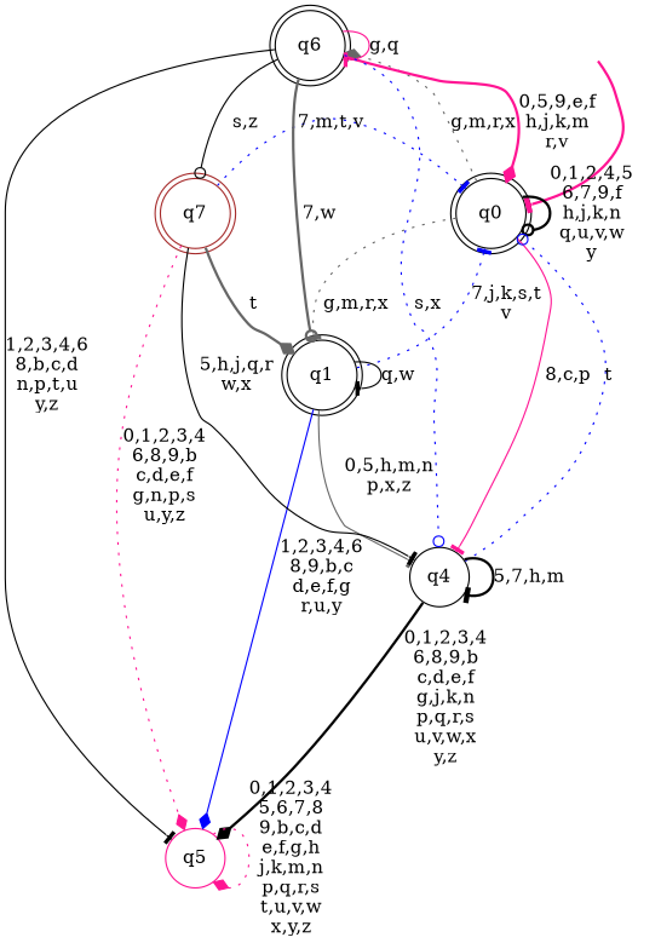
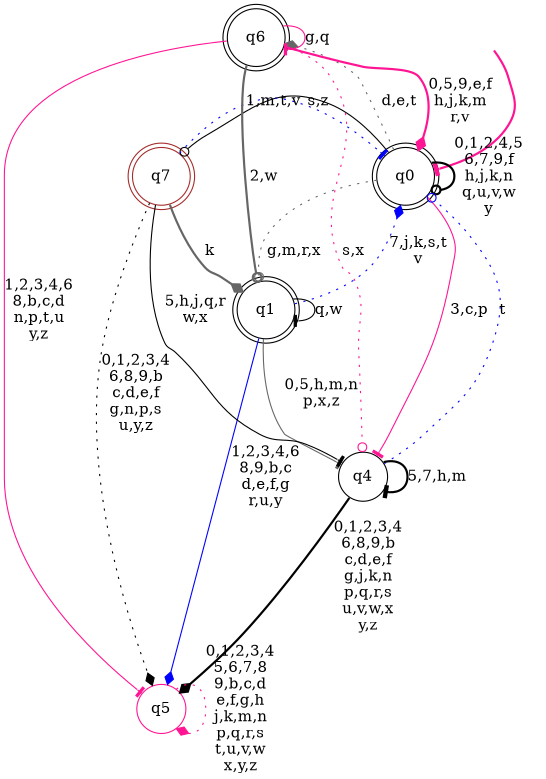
  digraph {
    rankdir=TB
    node [shape=doublecircle style="rounded,filled" color=black fillcolor=white]
    edge [arrowhead=tee color=deeppink style=solid]
    __start0 [height=0 shape=none style=invis width=0 color="" fillcolor=""]
    n2 [label=q0]
    n3 [label=q1]
    n4 [color=brown label=q7]
    n5 [label=q6]
    n6 [label=q4 shape=circle style=filled]
    n7 [color=deeppink label=q5 shape=circle style=filled]
    subgraph cluster_1 {
      nodesep=0.15
      ranksep=0.15
      style=invis
      __start0
      n2
    }
    __start0 -> n2 [penwidth=2]
    n2 -> n2 [arrowhead=odot color=black label="0,1,2,4,5\n6,7,9,f\nh,j,k,n\nq,u,v,w\ny" style=bold]
-   n2 -> n3 [color=gray40 label="g,m,r,x" style=dotted]
-   n5 -> n4 [arrowhead=odot color=black label="s,z"]
-   n2 -> n5 [arrowhead=diamond color=gray40 label="g,m,r,x" style=dotted]
-   n2 -> n6 [label="8,c,p"]
-   n3 -> n2 [color=blue label="7,j,k,s,t\nv" style=dotted]
+   n2 -> n3 [arrowhead=odot color=gray40 label="g,m,r,x" style=dotted]
+   n2 -> n4 [arrowhead=odot color=black label="s,z"]
+   n2 -> n5 [arrowhead=diamond color=gray40 label="d,e,t" style=dotted]
+   n2 -> n6 [label="3,c,p"]
+   n3 -> n2 [arrowhead=diamond color=blue label="7,j,k,s,t\nv" style=dotted]
    n3 -> n3 [color=black label="q,w"]
    n3 -> n6 [color=gray40 label="0,5,h,m,n\np,x,z"]
    n3 -> n7 [arrowhead=diamond color=blue label="1,2,3,4,6\n8,9,b,c\nd,e,f,g\nr,u,y"]
-   n4 -> n2 [color=blue label="7,m,t,v" style=dotted]
-   n4 -> n3 [arrowhead=diamond color=gray40 label=t style=bold]
+   n4 -> n2 [color=blue label="1,m,t,v" style=dotted]
+   n4 -> n3 [arrowhead=diamond color=gray40 label=k style=bold]
    n4 -> n6 [color=black label="5,h,j,q,r\nw,x"]
-   n4 -> n7 [arrowhead=diamond label="0,1,2,3,4\n6,8,9,b\nc,d,e,f\ng,n,p,s\nu,y,z" style=dotted]
+   n4 -> n7 [arrowhead=diamond color=black label="0,1,2,3,4\n6,8,9,b\nc,d,e,f\ng,n,p,s\nu,y,z" style=dotted]
    n5 -> n2 [arrowhead=diamond label="0,5,9,e,f\nh,j,k,m\nr,v" style=bold]
-   n5 -> n3 [arrowhead=odot color=gray40 label="7,w" style=bold]
+   n5 -> n3 [arrowhead=odot color=gray40 label="2,w" style=bold]
    n5 -> n5 [label="g,q"]
-   n5 -> n6 [arrowhead=odot color=blue label="s,x" style=dotted]
-   n5 -> n7 [color=black label="1,2,3,4,6\n8,b,c,d\nn,p,t,u\ny,z"]
+   n5 -> n6 [arrowhead=odot label="s,x" style=dotted]
+   n5 -> n7 [label="1,2,3,4,6\n8,b,c,d\nn,p,t,u\ny,z"]
    n6 -> n2 [arrowhead=odot color=blue label=t style=dotted]
    n6 -> n6 [color=black label="5,7,h,m" style=bold]
    n6 -> n7 [arrowhead=diamond color=black label="0,1,2,3,4\n6,8,9,b\nc,d,e,f\ng,j,k,n\np,q,r,s\nu,v,w,x\ny,z" style=bold]
    n7 -> n7 [arrowhead=diamond label="0,1,2,3,4\n5,6,7,8\n9,b,c,d\ne,f,g,h\nj,k,m,n\np,q,r,s\nt,u,v,w\nx,y,z" style=dotted]
  }
